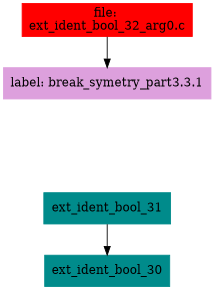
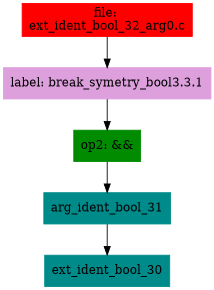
  digraph {
    node [color=cyan4 shape=box style=filled]
    n1 [color=red label="file: \next_ident_bool_32_arg0.c"]
-   n2 [color=plum label="label: break_symetry_part3.3.1"]
-   n4 [label=ext_ident_bool_31]
+   n2 [color=plum label="label: break_symetry_bool3.3.1"]
+   n3 [color=green4 label="op2: &&"]
+   n4 [label=arg_ident_bool_31]
    n5 [label=ext_ident_bool_30]
    n1 -> n2
+   n2 -> n3
+   n3 -> n4
    n4 -> n5
  }
